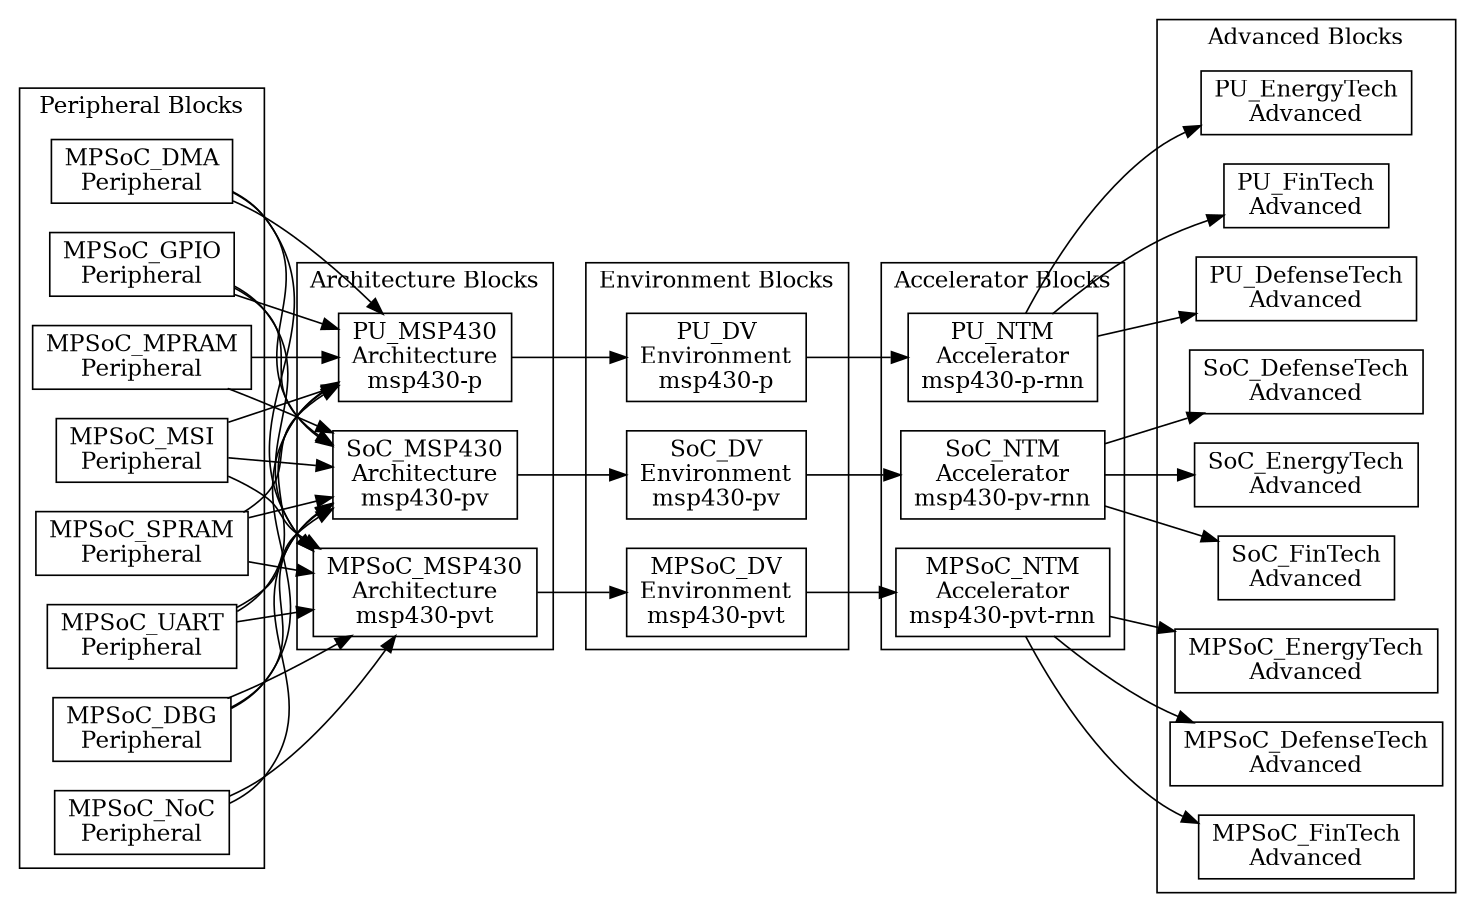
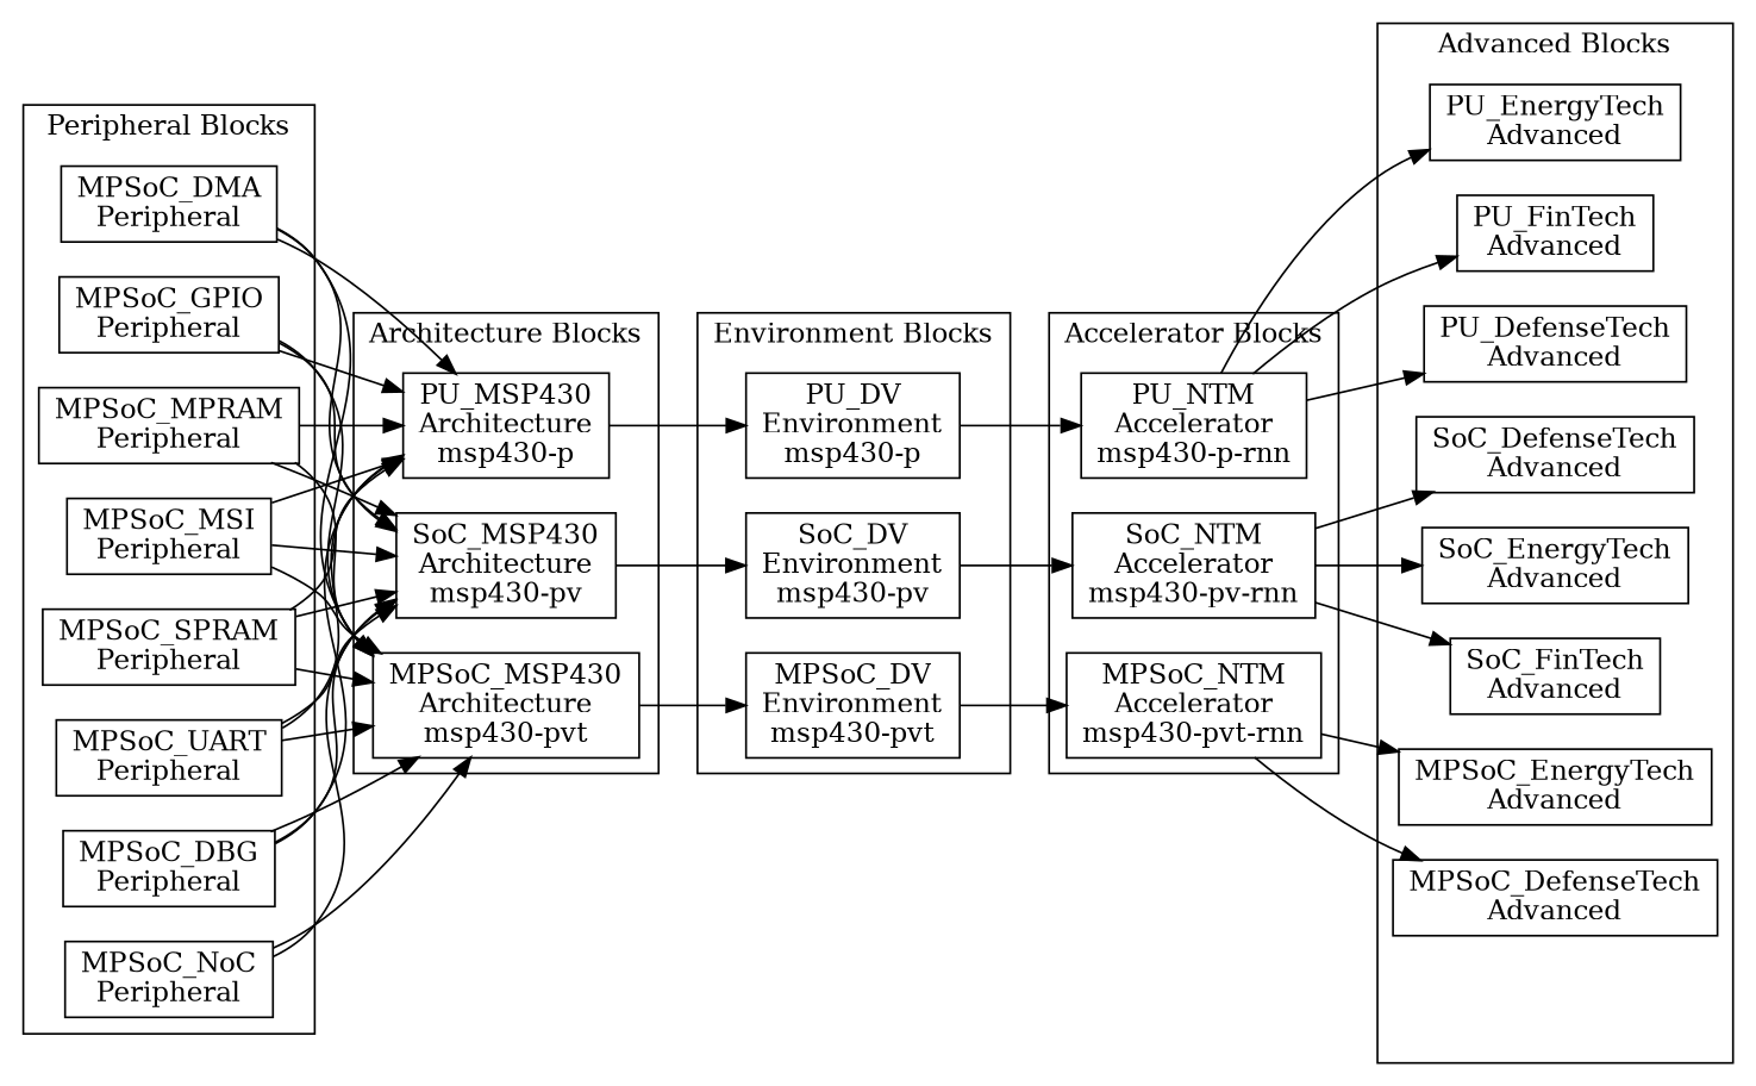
  digraph {
    rankdir=LR
    node [shape=record]
    n1 [label="MPSoC_DBG\nPeripheral"]
    n2 [label="MPSoC_DMA\nPeripheral"]
    n3 [label="MPSoC_GPIO\nPeripheral"]
    n4 [label="MPSoC_MPRAM\nPeripheral"]
    n5 [label="MPSoC_MSI\nPeripheral"]
    n6 [label="MPSoC_NoC\nPeripheral"]
    n7 [label="MPSoC_SPRAM\nPeripheral"]
    n8 [label="MPSoC_UART\nPeripheral"]
    n9 [label="MPSoC_MSP430\nArchitecture\nmsp430-pvt"]
    n10 [label="SoC_MSP430\nArchitecture\nmsp430-pv"]
    n11 [label="PU_MSP430\nArchitecture\nmsp430-p"]
    n12 [label="MPSoC_DV\nEnvironment\nmsp430-pvt"]
    n13 [label="SoC_DV\nEnvironment\nmsp430-pv"]
    n14 [label="PU_DV\nEnvironment\nmsp430-p"]
    n15 [label="MPSoC_NTM\nAccelerator\nmsp430-pvt-rnn"]
    n16 [label="SoC_NTM\nAccelerator\nmsp430-pv-rnn"]
    n17 [label="PU_NTM\nAccelerator\nmsp430-p-rnn"]
    n18 [label="MPSoC_EnergyTech\nAdvanced"]
    n19 [label="SoC_EnergyTech\nAdvanced"]
    n20 [label="PU_EnergyTech\nAdvanced"]
-   n21 [label="MPSoC_FinTech\nAdvanced"]
    n22 [label="SoC_FinTech\nAdvanced"]
    n23 [label="PU_FinTech\nAdvanced"]
    n24 [label="MPSoC_DefenseTech\nAdvanced"]
    n25 [label="SoC_DefenseTech\nAdvanced"]
    n26 [label="PU_DefenseTech\nAdvanced"]
    subgraph cluster_1 {
      label="Peripheral Blocks"
      n1
      n2
      n3
      n4
      n5
      n6
      n7
      n8
    }
    subgraph cluster_2 {
      label="Architecture Blocks"
      n9
      n10
      n11
    }
    subgraph cluster_3 {
      label="Environment Blocks"
      n12
      n13
      n14
    }
    subgraph cluster_4 {
      label="Accelerator Blocks"
      n15
      n16
      n17
    }
    subgraph cluster_5 {
      label="Advanced Blocks"
      n18
      n19
      n20
-     n21
      n22
      n23
      n24
      n25
      n26
    }
    n1 -> n9
    n1 -> n10
    n1 -> n11
    n2 -> n9
    n2 -> n10
    n2 -> n11
    n3 -> n9
    n3 -> n10
    n3 -> n11
+   n4 -> n9
    n4 -> n10
    n4 -> n11
    n5 -> n9
    n5 -> n10
    n5 -> n11
    n6 -> n9
    n6 -> n10
    n7 -> n9
    n7 -> n10
    n7 -> n11
    n8 -> n9
    n8 -> n10
    n8 -> n11
    n9 -> n12
    n10 -> n13
    n11 -> n14
    n12 -> n15
    n13 -> n16
    n14 -> n17
    n15 -> n18
-   n15 -> n21
    n15 -> n24
    n16 -> n19
    n16 -> n22
    n16 -> n25
    n17 -> n20
    n17 -> n23
    n17 -> n26
  }
